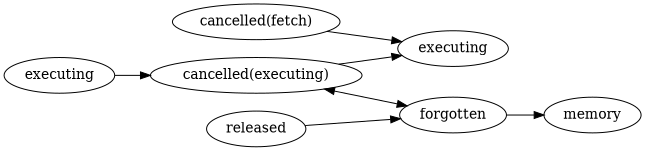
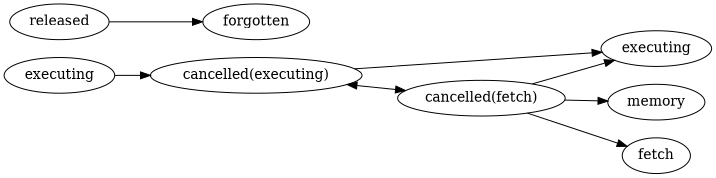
  digraph {
    bgcolor="#FFFFFFF00"
    rankdir=LR
    n1 [label=executing]
    n2 [label="cancelled(executing)"]
    n3 [label=executing]
    n4 [label="cancelled(fetch)"]
    memory
+   fetch
    released
    forgotten
    n1 -> n2
    n2 -> n3
-   n2 -> forgotten [dir=both]
+   n2 -> n4 [dir=both]
    n4 -> n3
-   forgotten -> memory
+   n4 -> memory
+   n4 -> fetch
    released -> forgotten
  }
